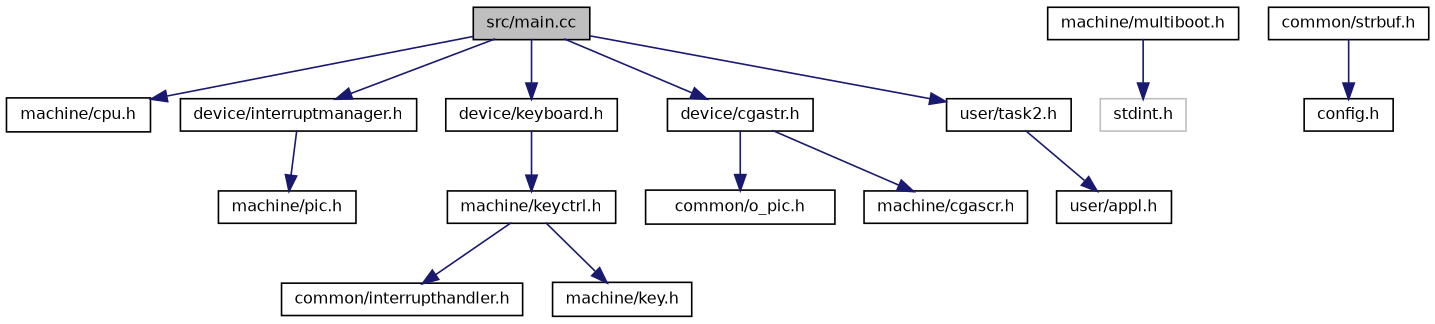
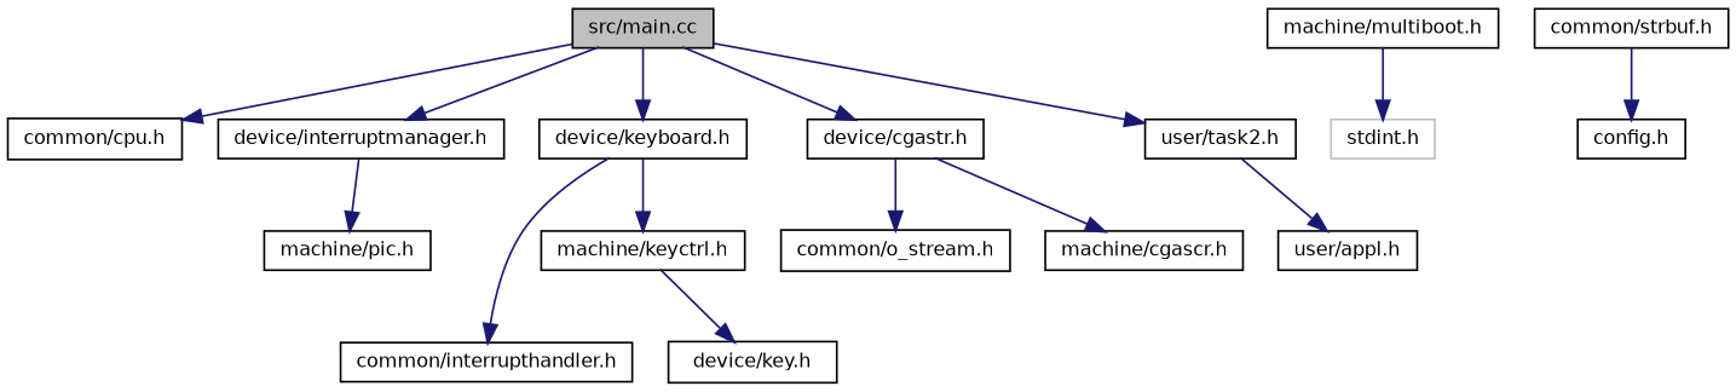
  digraph {
    node [color=black fontname=Helvetica fontsize=10 shape=record]
    edge [color=midnightblue fontname=Helvetica fontsize=10 labelfontname=Helvetica labelfontsize=10 style=solid]
    n1 [fillcolor=grey75 fontcolor=black height=0.2 label="src/main.cc" style=filled width=0.4]
-   n2 [height=0.2 label="machine/cpu.h" width=0.4]
+   n2 [height=0.2 label="common/cpu.h" width=0.4]
    n3 [height=0.2 label="device/interruptmanager.h" width=0.4]
    n4 [height=0.2 label="device/keyboard.h" width=0.4]
    n5 [height=0.2 label="device/cgastr.h" width=0.4]
    n6 [height=0.2 label="user/task2.h" width=0.4]
    n7 [height=0.2 label="machine/multiboot.h" width=0.4]
    n8 [color=grey75 height=0.2 label="stdint.h" width=0.4]
    n9 [height=0.2 label="machine/pic.h" width=0.4]
    n10 [height=0.2 label="common/interrupthandler.h" width=0.4]
    n11 [height=0.2 label="machine/keyctrl.h" width=0.4]
-   n12 [height=0.2 label="common/o_pic.h" width=0.4]
+   n12 [height=0.2 label="common/o_stream.h" width=0.4]
    n13 [height=0.2 label="machine/cgascr.h" width=0.4]
    n14 [height=0.2 label="user/appl.h" width=0.4]
-   n15 [height=0.2 label="machine/key.h" width=0.4]
+   n15 [height=0.2 label="device/key.h" width=0.4]
    n16 [height=0.2 label="common/strbuf.h" width=0.4]
    n17 [height=0.2 label="config.h" width=0.4]
    n1 -> n2
    n1 -> n3
    n1 -> n4
    n1 -> n5
    n1 -> n6
    n3 -> n9
-   n11 -> n10
+   n4 -> n10
    n4 -> n11
    n5 -> n12
    n5 -> n13
    n6 -> n14
    n7 -> n8
    n11 -> n15
    n16 -> n17
  }
